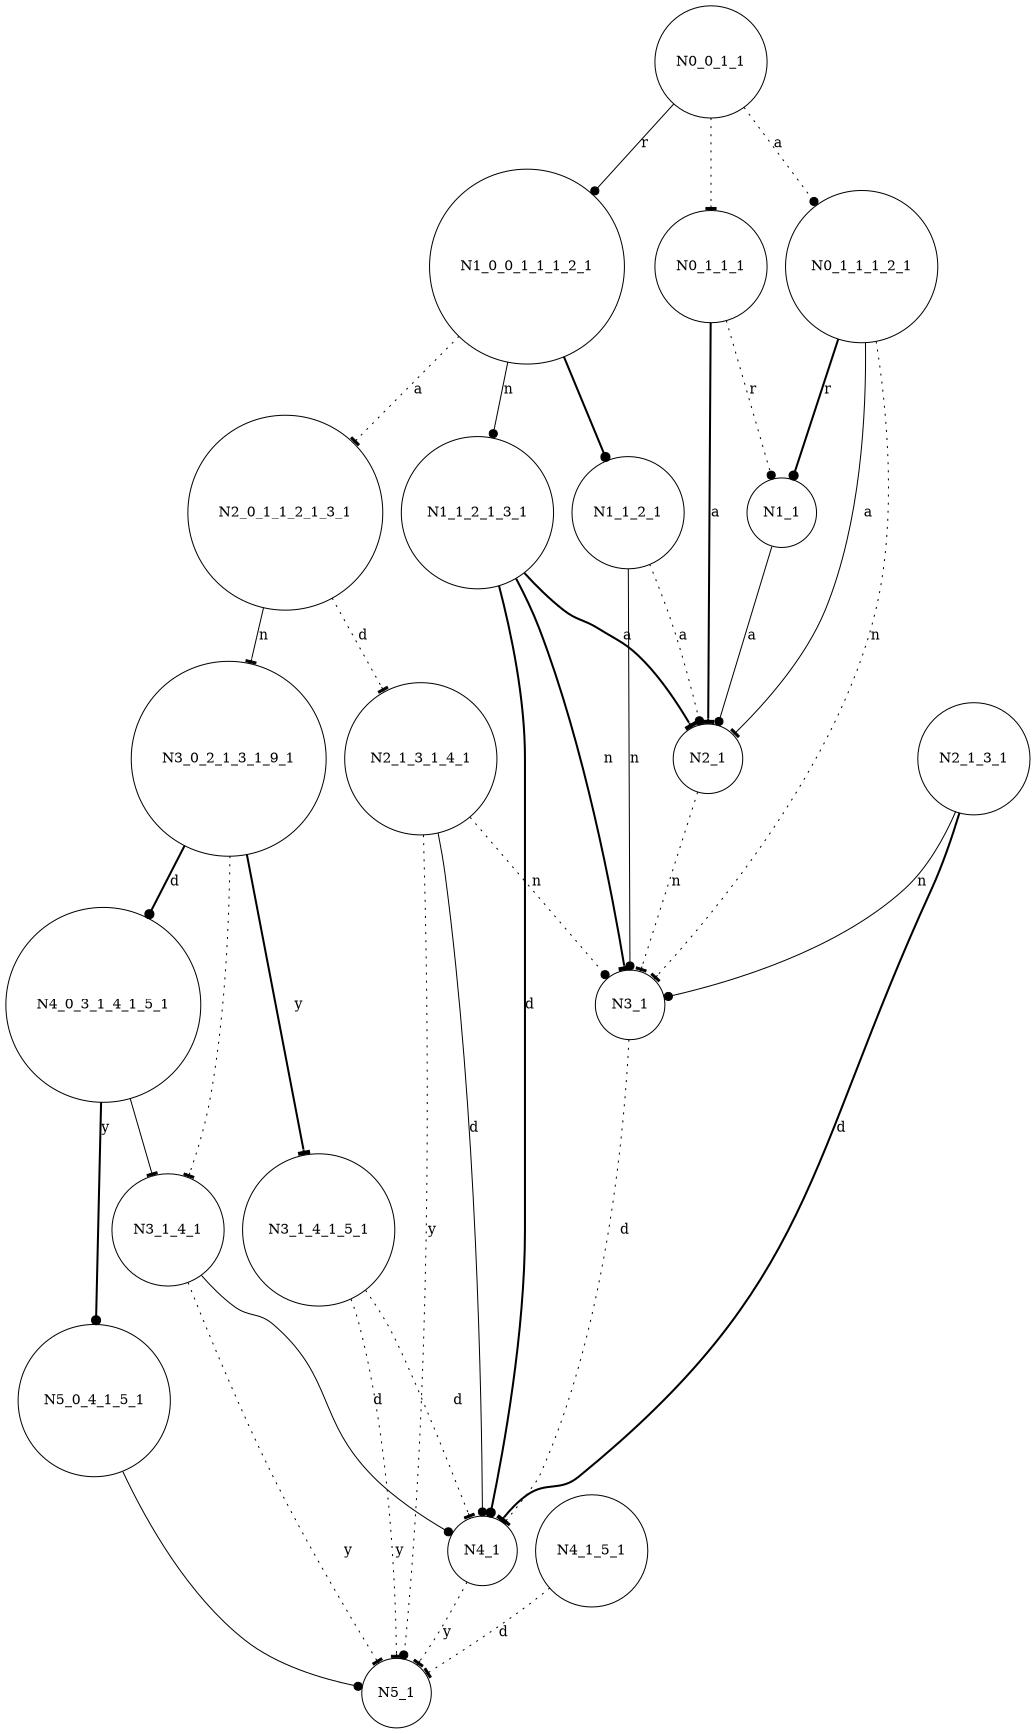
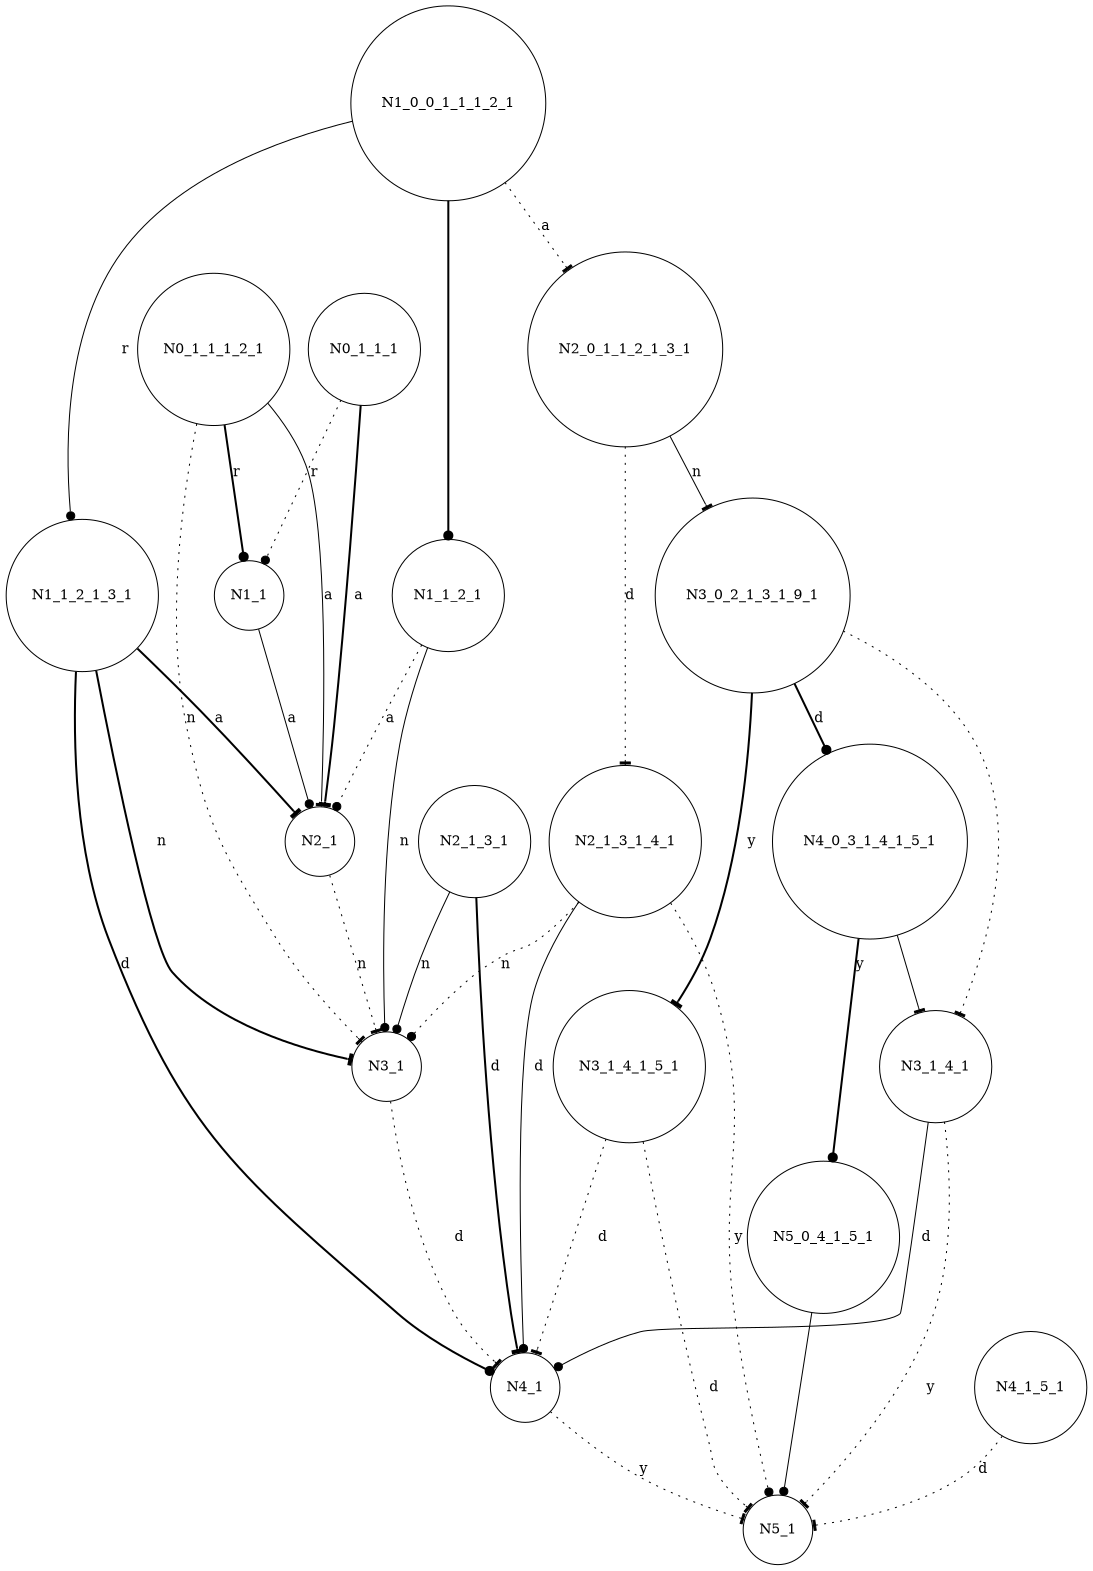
  digraph {
    node [shape=circle]
    edge [arrowhead=tee style=dotted]
-   N0_0_1_1
    N0_1_1_1
    N1_0_0_1_1_1_2_1
    N0_1_1_1_2_1
    N1_1
    N2_1
    N1_1_2_1
    N2_0_1_1_2_1_3_1
    N1_1_2_1_3_1
    N3_1
    n11 [label=N3_0_2_1_3_1_9_1]
    N2_1_3_1_4_1
    N4_1
    N2_1_3_1
    N3_1_4_1
    N4_0_3_1_4_1_5_1
    N3_1_4_1_5_1
    N5_1
    N5_0_4_1_5_1
    N4_1_5_1
-   N0_0_1_1 -> N0_1_1_1
-   N0_0_1_1 -> N1_0_0_1_1_1_2_1 [arrowhead=dot label=r style=solid]
-   N0_0_1_1 -> N0_1_1_1_2_1 [arrowhead=dot label=a]
    N0_1_1_1 -> N1_1 [arrowhead=dot label=r]
    N0_1_1_1 -> N2_1 [label=a style=bold]
    N1_0_0_1_1_1_2_1 -> N1_1_2_1 [arrowhead=dot style=bold]
    N1_0_0_1_1_1_2_1 -> N2_0_1_1_2_1_3_1 [label=a]
-   N1_0_0_1_1_1_2_1 -> N1_1_2_1_3_1 [arrowhead=dot label=n style=solid]
+   N1_0_0_1_1_1_2_1 -> N1_1_2_1_3_1 [arrowhead=dot label=r style=solid]
    N0_1_1_1_2_1 -> N1_1 [arrowhead=dot label=r style=bold]
    N0_1_1_1_2_1 -> N2_1 [label=a style=solid]
    N0_1_1_1_2_1 -> N3_1 [label=n]
    N1_1 -> N2_1 [arrowhead=dot label=a style=solid]
    N2_1 -> N3_1 [label=n]
    N1_1_2_1 -> N2_1 [arrowhead=dot label=a]
    N1_1_2_1 -> N3_1 [arrowhead=dot label=n style=solid]
    N2_0_1_1_2_1_3_1 -> n11 [label=n style=solid]
    N2_0_1_1_2_1_3_1 -> N2_1_3_1_4_1 [label=d]
    N1_1_2_1_3_1 -> N2_1 [label=a style=bold]
    N1_1_2_1_3_1 -> N3_1 [label=n style=bold]
    N1_1_2_1_3_1 -> N4_1 [arrowhead=dot label=d style=bold]
    N3_1 -> N4_1 [label=d]
    n11 -> N3_1_4_1
    n11 -> N4_0_3_1_4_1_5_1 [arrowhead=dot label=d style=bold]
    n11 -> N3_1_4_1_5_1 [label=y style=bold]
    N2_1_3_1_4_1 -> N3_1 [arrowhead=dot label=n]
    N2_1_3_1_4_1 -> N4_1 [arrowhead=dot label=d style=solid]
    N2_1_3_1_4_1 -> N5_1 [arrowhead=dot label=y]
    N4_1 -> N5_1 [label=y]
    N2_1_3_1 -> N3_1 [arrowhead=dot label=n style=solid]
    N2_1_3_1 -> N4_1 [label=d style=bold]
    N3_1_4_1 -> N4_1 [arrowhead=dot label=d style=solid]
    N3_1_4_1 -> N5_1 [label=y]
    N4_0_3_1_4_1_5_1 -> N3_1_4_1 [style=solid]
    N4_0_3_1_4_1_5_1 -> N5_0_4_1_5_1 [arrowhead=dot label=y style=bold]
    N3_1_4_1_5_1 -> N4_1 [label=d]
-   N3_1_4_1_5_1 -> N5_1 [label=y]
+   N3_1_4_1_5_1 -> N5_1 [label=d]
    N5_0_4_1_5_1 -> N5_1 [arrowhead=dot style=solid]
    N4_1_5_1 -> N5_1 [label=d]
  }
